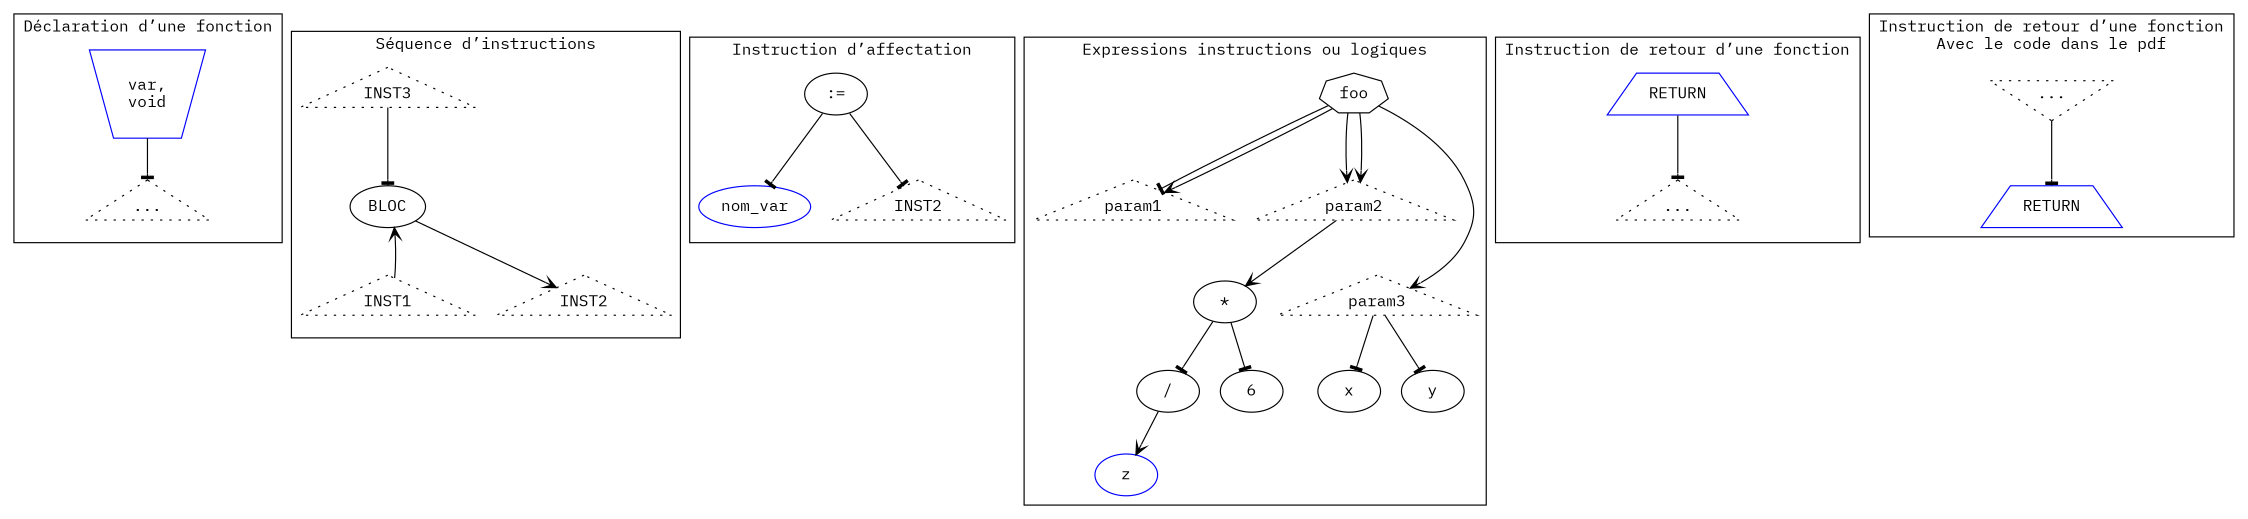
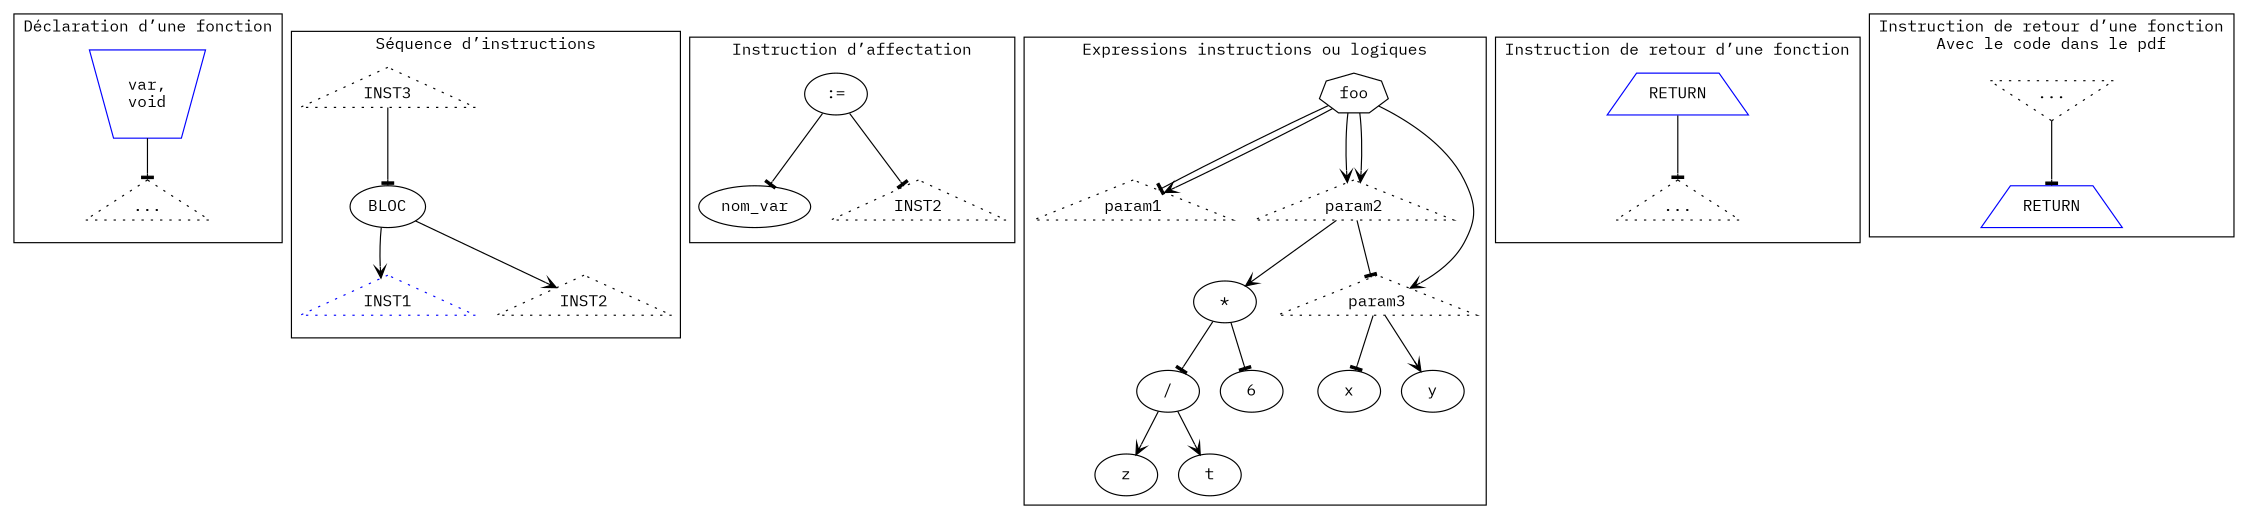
  digraph {
    fontname="IBM Plex Mono"
    rankdir=TB
    node [fontname="IBM Plex Mono" shape=ellipse]
    edge [arrowhead=tee fontname="IBM Plex Mono"]
    n1 [color=blue label="var,\nvoid" shape=invtrapezium]
    n2 [label="..." shape=triangle style=dotted]
    n3 [label=BLOC]
-   n4 [label=INST1 shape=triangle style=dotted]
+   n4 [label=INST1 shape=triangle style=dotted color=blue]
    n5 [label=INST2 shape=triangle style=dotted]
    n6 [label=INST3 shape=triangle style=dotted]
    n7 [label=":=\n"]
-   n8 [label=nom_var color=blue]
+   n8 [label=nom_var]
    n9 [label=INST2 shape=triangle style=dotted]
    n10 [label=foo shape=septagon]
    n11 [label=param1 shape=triangle style=dotted]
    n12 [label=param2 shape=triangle style=dotted]
    n13 [label=param3 shape=triangle style=dotted]
    n14 [label="*"]
    n15 [label=x]
    n16 [label=y]
    n17 [label="/"]
    n18 [label=6]
-   n19 [label=z color=blue]
+   n19 [label=z]
+   n20 [label=t]
    n21 [color=blue label=RETURN shape=trapezium]
    n22 [label="..." shape=triangle style=dotted]
    n23 [color=blue label=RETURN shape=trapezium]
    n24 [label="..." shape=invtriangle style=dotted]
    subgraph cluster_1 {
      label="Déclaration d’une fonction"
      n1
      n2
    }
    subgraph cluster_2 {
      label="Séquence d’instructions"
      n3
      n4
      n5
      n6
    }
    subgraph cluster_3 {
      label="Instruction d’affectation"
      n7
      n8
      n9
    }
    subgraph cluster_4 {
      label="Expressions instructions ou logiques"
      n10
      n11
      n12
      n13
      n14
      n15
      n16
      n17
      n18
      n19
+     n20
    }
    subgraph cluster_5 {
      label="Instruction de retour d’une fonction"
      n21
      n22
    }
    subgraph cluster_6 {
      label="Instruction de retour d’une fonction\nAvec le code dans le pdf"
      n23
      n24
    }
    subgraph cluster_7 {
      label="Appel d’une fonction"
    }
    n1 -> n2
-   n4 -> n3 [arrowhead=vee]
+   n3 -> n4 [arrowhead=vee]
    n3 -> n5 [arrowhead=vee]
    n6 -> n3
    n7 -> n8
    n7 -> n9
    n10 -> n11
    n10 -> n11 [arrowhead=vee]
    n10 -> n12 [arrowhead=vee]
    n10 -> n12 [arrowhead=vee]
    n10 -> n13 [arrowhead=vee]
+   n12 -> n13
    n12 -> n14 [arrowhead=vee]
    n13 -> n15
-   n13 -> n16
+   n13 -> n16 [arrowhead=vee]
    n14 -> n17
    n14 -> n18
    n17 -> n19 [arrowhead=vee]
+   n17 -> n20 [arrowhead=vee]
    n21 -> n22
    n24 -> n23
  }
